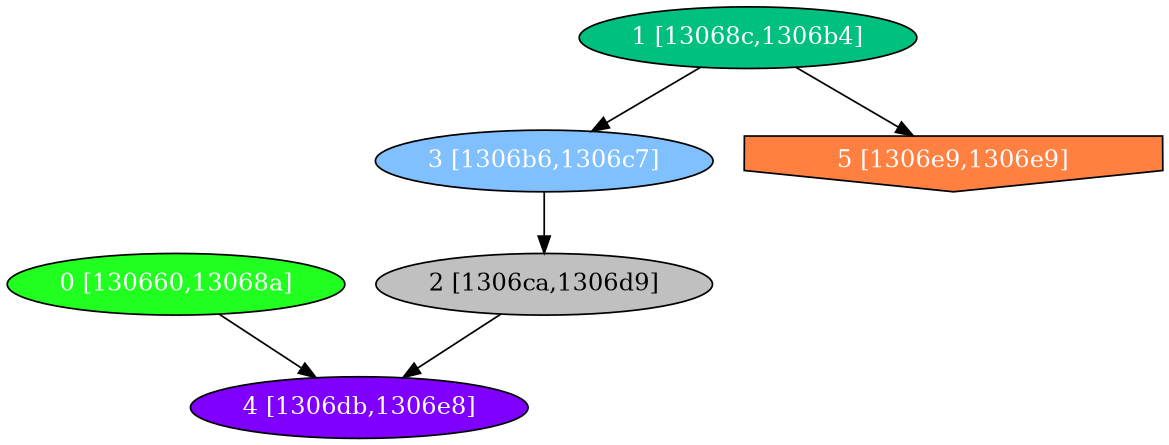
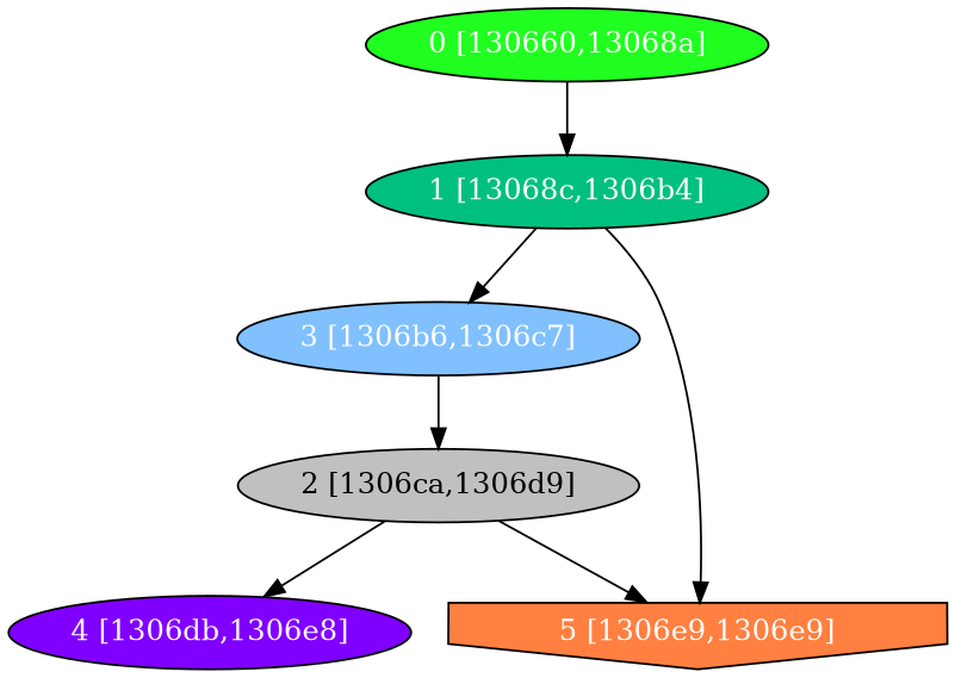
  digraph {
    node [fontcolor="#ffffff" shape=oval style=filled]
    n1 [fillcolor="#20FF20" label="0 [130660,13068a]"]
    n2 [fillcolor="#00C080" label="1 [13068c,1306b4]"]
    n3 [fillcolor="#80C0FF" label="3 [1306b6,1306c7]"]
    n4 [fillcolor="#FF8040" label="5 [1306e9,1306e9]" shape=invhouse]
    n5 [fillcolor="#C0C0C0" fontcolor="#000000" label="2 [1306ca,1306d9]"]
    n6 [fillcolor="#8000FF" label="4 [1306db,1306e8]"]
-   n1 -> n6
+   n1 -> n2
    n2 -> n3
    n2 -> n4
    n3 -> n5
+   n5 -> n4
    n5 -> n6
  }
